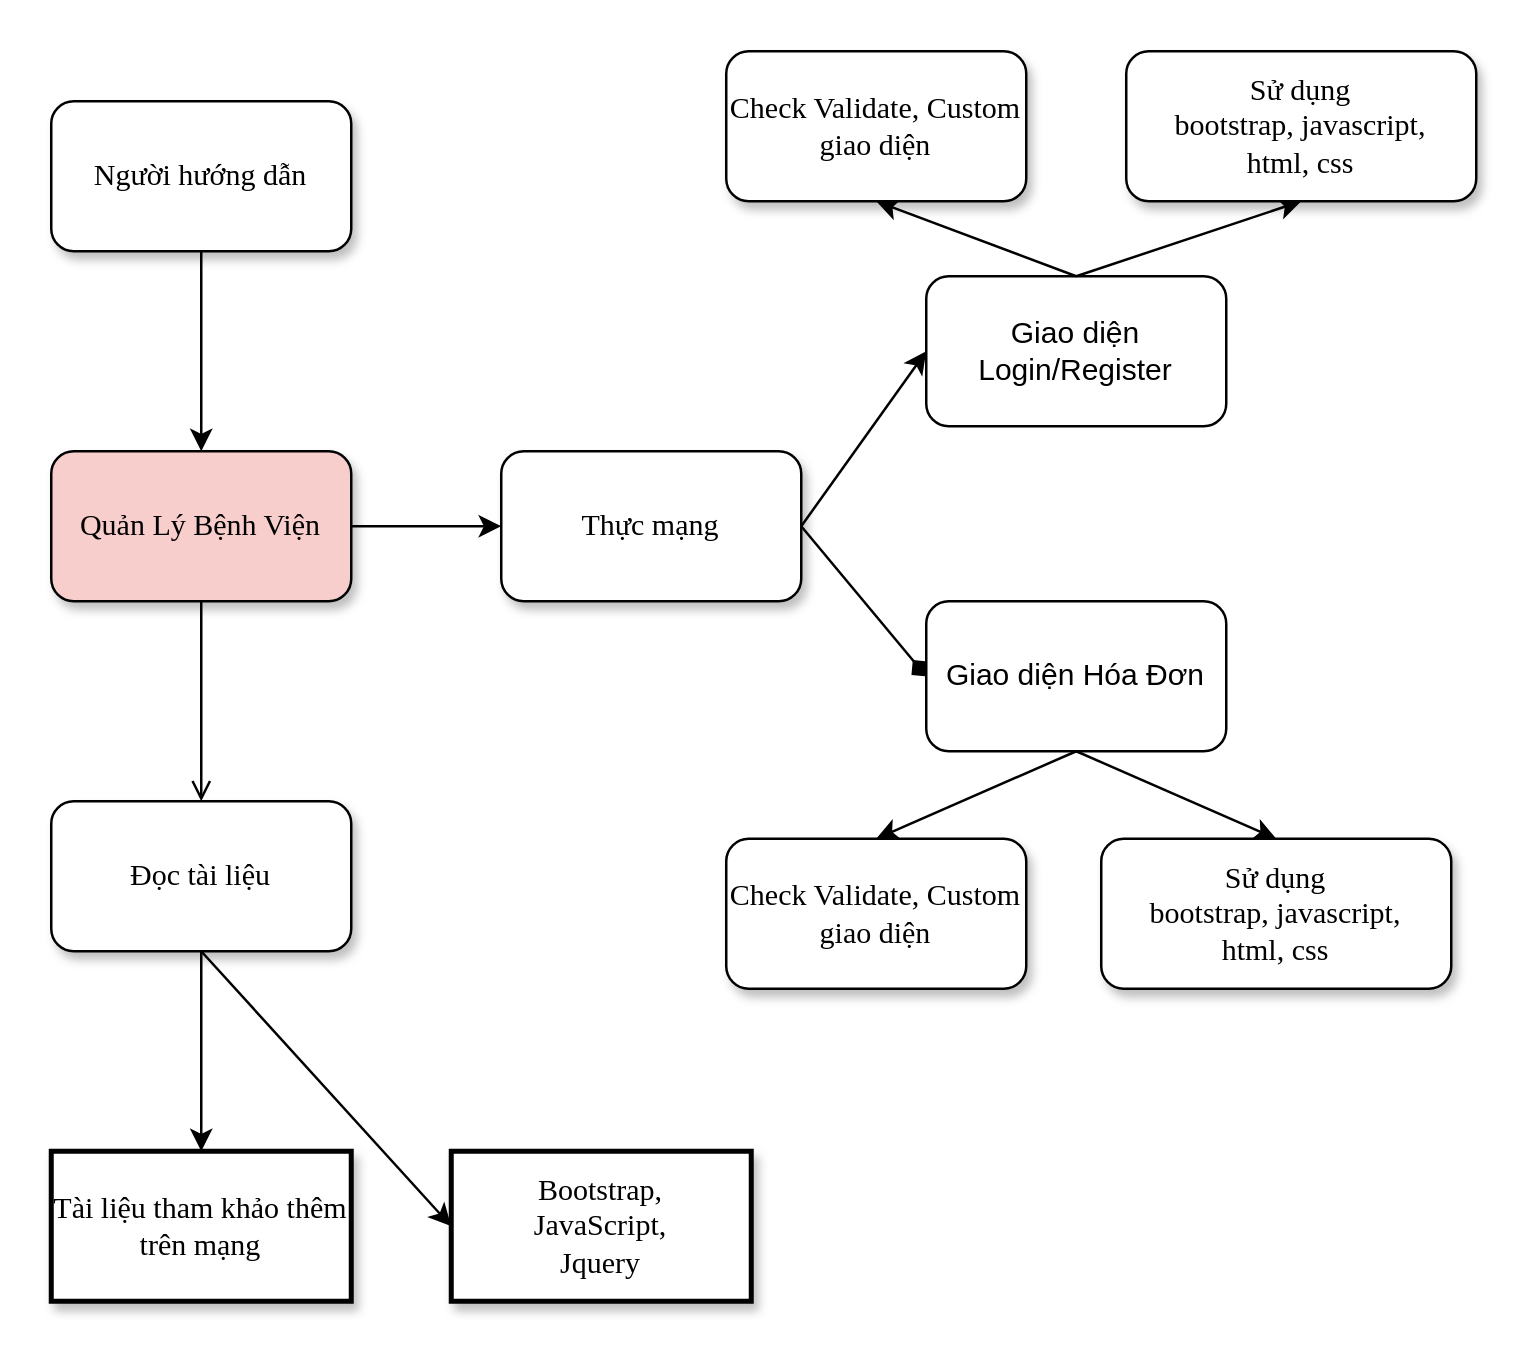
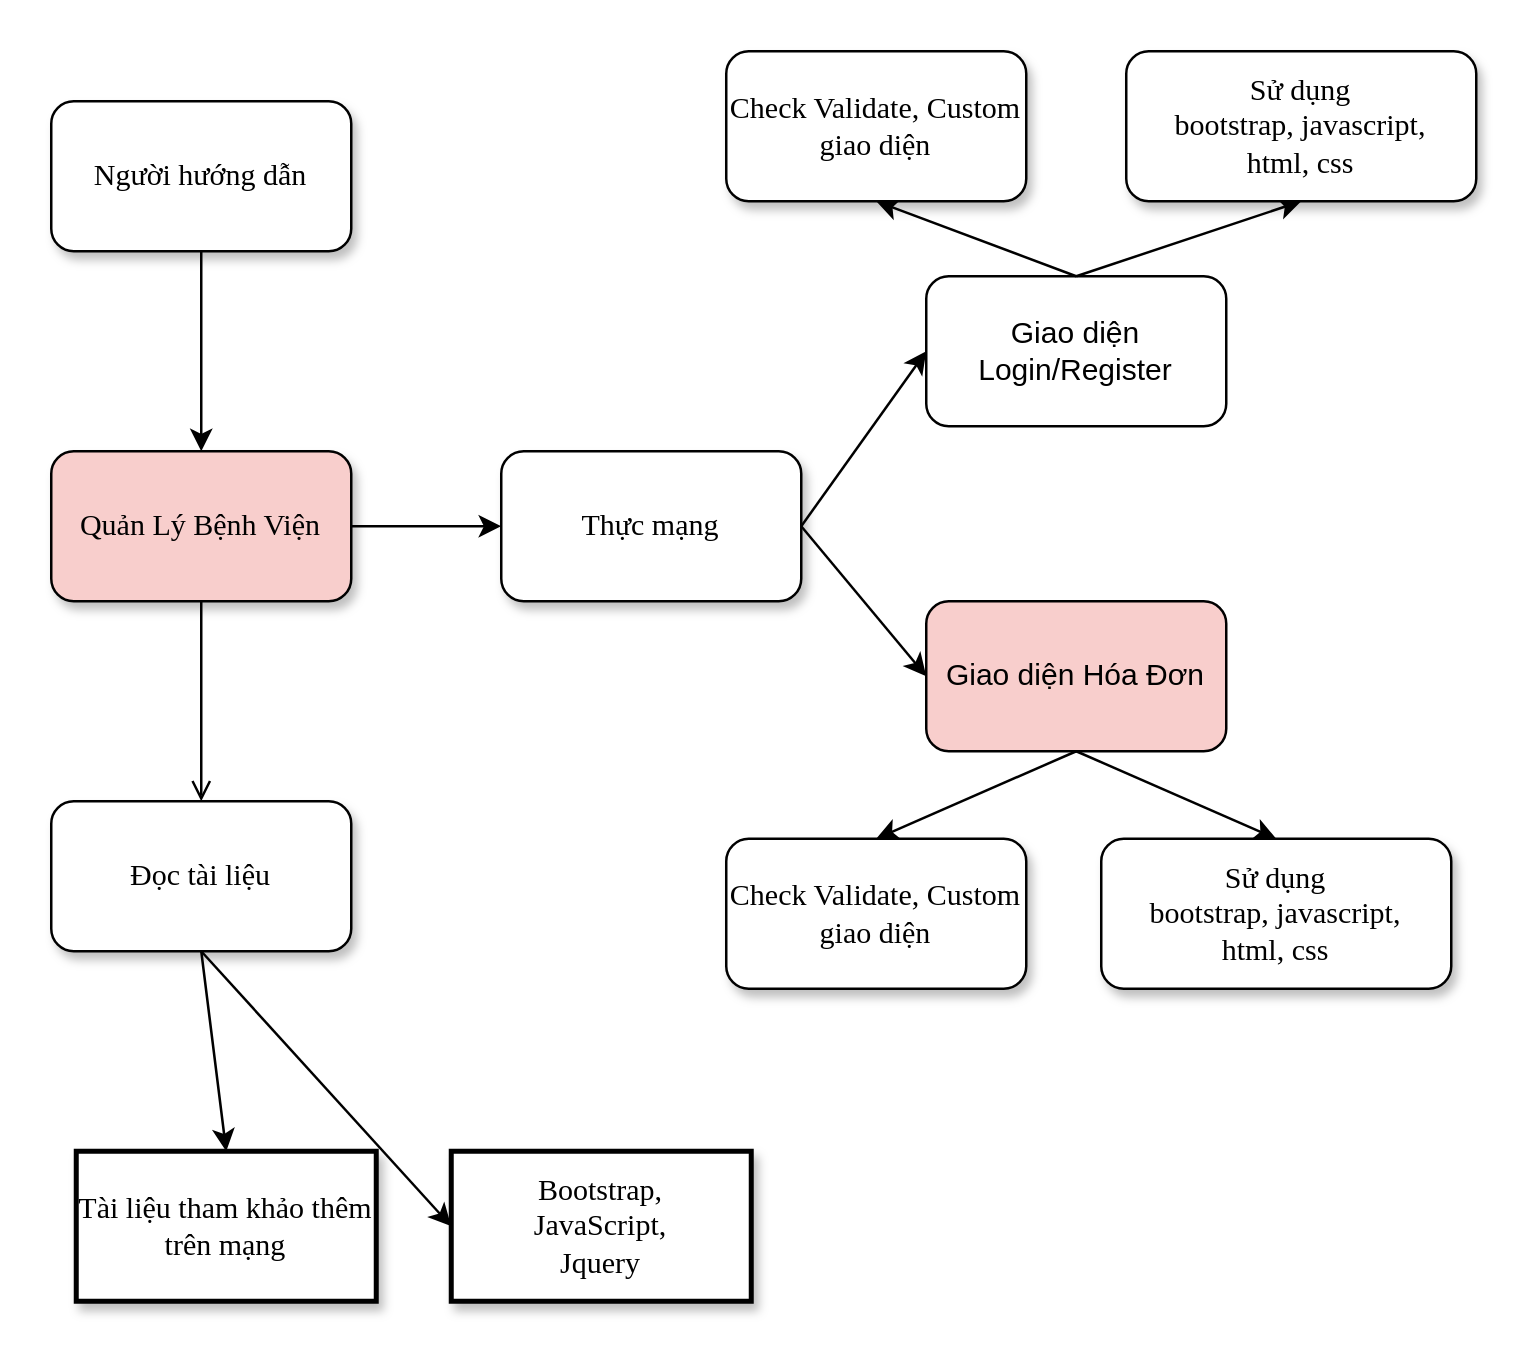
  <mxCell id="0" />
  <mxCell id="1" parent="0" />
  <mxCell id="2" value="Quản Lý Bệnh Viện" style="whiteSpace=wrap;html=1;rounded=1;shadow=1;labelBackgroundColor=none;strokeWidth=1;fontFamily=Verdana;fontSize=12;align=center;fillColor=#f8cecc;" parent="1" vertex="1"><mxGeometry x="20" y="180" width="120" height="60" as="geometry" /></mxCell>
  <mxCell id="3" value="Thực mạng" style="whiteSpace=wrap;html=1;rounded=1;shadow=1;labelBackgroundColor=none;strokeWidth=1;fontFamily=Verdana;fontSize=12;align=center;" parent="1" vertex="1"><mxGeometry x="200" y="180" width="120" height="60" as="geometry" /></mxCell>
  <mxCell id="4" value="Đọc tài liệu" style="whiteSpace=wrap;html=1;rounded=1;shadow=1;labelBackgroundColor=none;strokeWidth=1;fontFamily=Verdana;fontSize=12;align=center;" parent="1" vertex="1"><mxGeometry x="20" y="320" width="120" height="60" as="geometry" /></mxCell>
  <mxCell id="5" value="&lt;div&gt;Bootstrap,&lt;/div&gt;&lt;div&gt;JavaScript,&lt;/div&gt;&lt;div&gt;Jquery&lt;br&gt;&lt;/div&gt;" style="whiteSpace=wrap;html=1;rounded=0;shadow=1;labelBackgroundColor=none;strokeWidth=2;fontFamily=Verdana;fontSize=12;align=center;" parent="1" vertex="1"><mxGeometry x="180" y="460" width="120" height="60" as="geometry" /></mxCell>
- <mxCell id="6" value="Tài liệu tham khảo thêm trên mạng" style="whiteSpace=wrap;html=1;rounded=0;shadow=1;labelBackgroundColor=none;strokeWidth=2;fontFamily=Verdana;fontSize=12;align=center;" parent="1" vertex="1"><mxGeometry x="20" y="460" width="120" height="60" as="geometry" /></mxCell>
+ <mxCell id="6" value="Tài liệu tham khảo thêm trên mạng" style="whiteSpace=wrap;html=1;rounded=0;shadow=1;labelBackgroundColor=none;strokeWidth=2;fontFamily=Verdana;fontSize=12;align=center;" parent="1" vertex="1"><mxGeometry x="30" y="460" width="120" height="60" as="geometry" /></mxCell>
  <mxCell id="7" value="" style="endArrow=open;html=1;exitX=0.5;exitY=1;exitDx=0;exitDy=0;entryX=0.5;entryY=0;entryDx=0;entryDy=0;" parent="1" source="2" target="4" edge="1"><mxGeometry width="50" height="50" relative="1" as="geometry"><mxPoint x="676" y="110" as="sourcePoint" /><mxPoint x="496" y="170" as="targetPoint" /></mxGeometry></mxCell>
  <mxCell id="8" value="" style="endArrow=classic;html=1;exitX=0.5;exitY=1;exitDx=0;exitDy=0;entryX=0;entryY=0.5;entryDx=0;entryDy=0;" parent="1" source="4" target="5" edge="1"><mxGeometry width="50" height="50" relative="1" as="geometry"><mxPoint x="600" y="270" as="sourcePoint" /><mxPoint x="650" y="220" as="targetPoint" /></mxGeometry></mxCell>
  <mxCell id="9" value="" style="endArrow=classic;html=1;exitX=0.5;exitY=1;exitDx=0;exitDy=0;entryX=0.5;entryY=0;entryDx=0;entryDy=0;" parent="1" target="6" edge="1" source="4"><mxGeometry width="50" height="50" relative="1" as="geometry"><mxPoint x="820" y="230" as="sourcePoint" /><mxPoint x="730" y="280" as="targetPoint" /></mxGeometry></mxCell>
  <mxCell id="10" value="Người hướng dẫn" style="whiteSpace=wrap;html=1;rounded=1;shadow=1;labelBackgroundColor=none;strokeWidth=1;fontFamily=Verdana;fontSize=12;align=center;" vertex="1" parent="1"><mxGeometry x="20" y="40" width="120" height="60" as="geometry" /></mxCell>
  <mxCell id="11" value="" style="endArrow=classic;html=1;exitX=0.5;exitY=1;exitDx=0;exitDy=0;entryX=0.5;entryY=0;entryDx=0;entryDy=0;" edge="1" parent="1" source="10" target="2"><mxGeometry width="50" height="50" relative="1" as="geometry"><mxPoint x="150" y="210" as="sourcePoint" /><mxPoint x="200" y="160" as="targetPoint" /></mxGeometry></mxCell>
  <mxCell id="12" value="" style="endArrow=classic;html=1;exitX=1;exitY=0.5;exitDx=0;exitDy=0;entryX=0;entryY=0.5;entryDx=0;entryDy=0;" edge="1" parent="1" source="2" target="3"><mxGeometry width="50" height="50" relative="1" as="geometry"><mxPoint x="140" y="180" as="sourcePoint" /><mxPoint x="210" y="180" as="targetPoint" /></mxGeometry></mxCell>
  <mxCell id="13" value="" style="endArrow=classic;html=1;exitX=1;exitY=0.5;exitDx=0;exitDy=0;entryX=0;entryY=0.5;entryDx=0;entryDy=0;" edge="1" parent="1" source="3" target="15"><mxGeometry width="50" height="50" relative="1" as="geometry"><mxPoint x="340" y="240" as="sourcePoint" /><mxPoint x="410" y="150" as="targetPoint" /></mxGeometry></mxCell>
- <mxCell id="14" value="" style="endArrow=diamond;html=1;exitX=1;exitY=0.5;exitDx=0;exitDy=0;entryX=0;entryY=0.5;entryDx=0;entryDy=0;" edge="1" parent="1" source="3" target="16"><mxGeometry width="50" height="50" relative="1" as="geometry"><mxPoint x="330" y="210" as="sourcePoint" /><mxPoint x="440" y="240" as="targetPoint" /></mxGeometry></mxCell>
+ <mxCell id="14" value="" style="endArrow=classic;html=1;exitX=1;exitY=0.5;exitDx=0;exitDy=0;entryX=0;entryY=0.5;entryDx=0;entryDy=0;" edge="1" parent="1" source="3" target="16"><mxGeometry width="50" height="50" relative="1" as="geometry"><mxPoint x="330" y="210" as="sourcePoint" /><mxPoint x="440" y="240" as="targetPoint" /></mxGeometry></mxCell>
  <mxCell id="15" value="Giao diện Login/Register" style="rounded=1;whiteSpace=wrap;html=1;" vertex="1" parent="1"><mxGeometry x="370" y="110" width="120" height="60" as="geometry" /></mxCell>
- <mxCell id="16" value="Giao diện Hóa Đơn" style="rounded=1;whiteSpace=wrap;html=1;" vertex="1" parent="1"><mxGeometry x="370" y="240" width="120" height="60" as="geometry" /></mxCell>
+ <mxCell id="16" value="Giao diện Hóa Đơn" style="rounded=1;whiteSpace=wrap;html=1;fillColor=#f8cecc;" vertex="1" parent="1"><mxGeometry x="370" y="240" width="120" height="60" as="geometry" /></mxCell>
  <mxCell id="17" value="" style="endArrow=classic;html=1;exitX=0.5;exitY=0;exitDx=0;exitDy=0;entryX=0.5;entryY=1;entryDx=0;entryDy=0;" edge="1" parent="1" source="15" target="19"><mxGeometry width="50" height="50" relative="1" as="geometry"><mxPoint x="510" y="160" as="sourcePoint" /><mxPoint x="370" y="80" as="targetPoint" /></mxGeometry></mxCell>
  <mxCell id="18" value="" style="endArrow=classic;html=1;exitX=0.5;exitY=0;exitDx=0;exitDy=0;entryX=0.5;entryY=1;entryDx=0;entryDy=0;" edge="1" parent="1" target="20"><mxGeometry width="50" height="50" relative="1" as="geometry"><mxPoint x="430" y="110" as="sourcePoint" /><mxPoint x="480" y="80" as="targetPoint" /></mxGeometry></mxCell>
  <mxCell id="19" value="Check Validate, Custom giao diện" style="whiteSpace=wrap;html=1;rounded=1;shadow=1;labelBackgroundColor=none;strokeWidth=1;fontFamily=Verdana;fontSize=12;align=center;" vertex="1" parent="1"><mxGeometry x="290" y="20" width="120" height="60" as="geometry" /></mxCell>
  <mxCell id="20" value="&lt;div&gt;Sử dụng &lt;br&gt;&lt;/div&gt;&lt;div&gt;bootstrap, javascript,&lt;/div&gt;&lt;div&gt;html, css&lt;/div&gt;" style="whiteSpace=wrap;html=1;rounded=1;shadow=1;labelBackgroundColor=none;strokeWidth=1;fontFamily=Verdana;fontSize=12;align=center;" vertex="1" parent="1"><mxGeometry x="450" y="20" width="140" height="60" as="geometry" /></mxCell>
  <mxCell id="21" value="" style="endArrow=classic;html=1;exitX=0.5;exitY=1;exitDx=0;exitDy=0;entryX=0.5;entryY=0;entryDx=0;entryDy=0;" edge="1" parent="1" target="22" source="16"><mxGeometry width="50" height="50" relative="1" as="geometry"><mxPoint x="430" y="425" as="sourcePoint" /><mxPoint x="370" y="395" as="targetPoint" /></mxGeometry></mxCell>
  <mxCell id="22" value="Check Validate, Custom giao diện" style="whiteSpace=wrap;html=1;rounded=1;shadow=1;labelBackgroundColor=none;strokeWidth=1;fontFamily=Verdana;fontSize=12;align=center;" vertex="1" parent="1"><mxGeometry x="290" y="335" width="120" height="60" as="geometry" /></mxCell>
  <mxCell id="23" value="&lt;div&gt;Sử dụng &lt;br&gt;&lt;/div&gt;&lt;div&gt;bootstrap, javascript,&lt;/div&gt;&lt;div&gt;html, css&lt;/div&gt;" style="whiteSpace=wrap;html=1;rounded=1;shadow=1;labelBackgroundColor=none;strokeWidth=1;fontFamily=Verdana;fontSize=12;align=center;" vertex="1" parent="1"><mxGeometry x="440" y="335" width="140" height="60" as="geometry" /></mxCell>
  <mxCell id="24" value="" style="endArrow=classic;html=1;exitX=0.5;exitY=1;exitDx=0;exitDy=0;entryX=0.5;entryY=0;entryDx=0;entryDy=0;" edge="1" parent="1" target="23"><mxGeometry width="50" height="50" relative="1" as="geometry"><mxPoint x="430" y="300" as="sourcePoint" /><mxPoint x="350" y="335" as="targetPoint" /></mxGeometry></mxCell>
